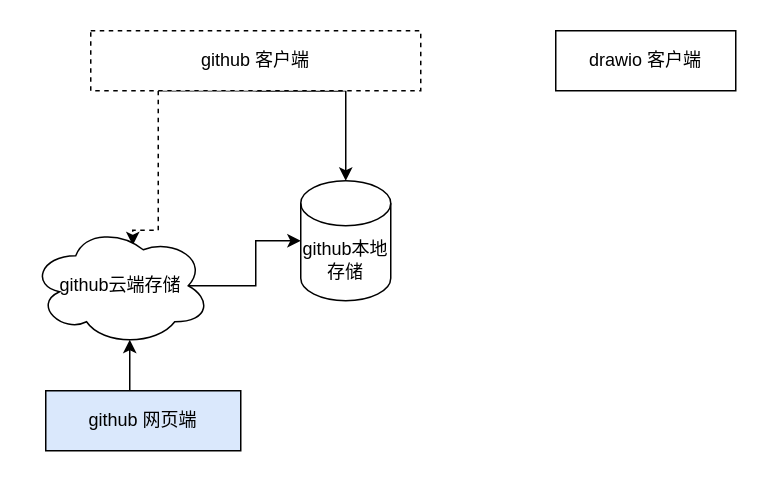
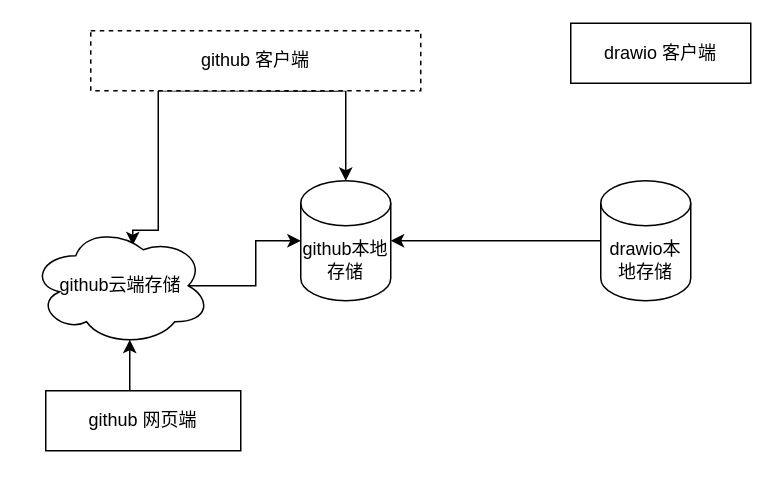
  <mxCell id="0" />
  <mxCell id="1" parent="0" />
  <mxCell id="2" style="edgeStyle=orthogonalEdgeStyle;rounded=0;orthogonalLoop=1;jettySize=auto;html=1;exitX=0.5;exitY=1;exitDx=0;exitDy=0;" edge="1" parent="1" source="4" target="5"><mxGeometry relative="1" as="geometry"><Array as="points"><mxPoint x="230" y="60" /></Array></mxGeometry></mxCell>
- <mxCell id="3" style="edgeStyle=orthogonalEdgeStyle;rounded=0;orthogonalLoop=1;jettySize=auto;html=1;exitX=0.75;exitY=1;exitDx=0;exitDy=0;entryX=0.567;entryY=0.163;entryDx=0;entryDy=0;entryPerimeter=0;dashed=1;" edge="1" parent="1" source="4" target="10"><mxGeometry relative="1" as="geometry"><mxPoint x="110" y="136" as="targetPoint" /><Array as="points"><mxPoint x="105" y="60" /><mxPoint x="105" y="153" /></Array></mxGeometry></mxCell>
+ <mxCell id="3" style="edgeStyle=orthogonalEdgeStyle;rounded=0;orthogonalLoop=1;jettySize=auto;html=1;exitX=0.75;exitY=1;exitDx=0;exitDy=0;entryX=0.567;entryY=0.163;entryDx=0;entryDy=0;entryPerimeter=0;" edge="1" parent="1" source="4" target="10"><mxGeometry relative="1" as="geometry"><mxPoint x="110" y="136" as="targetPoint" /><Array as="points"><mxPoint x="105" y="60" /><mxPoint x="105" y="153" /></Array></mxGeometry></mxCell>
  <mxCell id="4" value="github 客户端" style="rounded=0;whiteSpace=wrap;html=1;dashed=1;" vertex="1" parent="1"><mxGeometry x="60" y="20" width="220" height="40" as="geometry" /></mxCell>
  <mxCell id="5" value="&lt;span&gt;github本地存储&lt;/span&gt;" style="shape=cylinder3;whiteSpace=wrap;html=1;boundedLbl=1;backgroundOutline=1;size=15;" vertex="1" parent="1"><mxGeometry x="200" y="120" width="60" height="80" as="geometry" /></mxCell>
- <mxCell id="6" value="drawio 客户端" style="rounded=0;whiteSpace=wrap;html=1;" vertex="1" parent="1"><mxGeometry x="370" y="20" width="120" height="40" as="geometry" /></mxCell>
+ <mxCell id="6" value="drawio 客户端" style="rounded=0;whiteSpace=wrap;html=1;" vertex="1" parent="1"><mxGeometry x="380" y="15" width="120" height="40" as="geometry" /></mxCell>
+ <mxCell id="7" style="edgeStyle=orthogonalEdgeStyle;rounded=0;orthogonalLoop=1;jettySize=auto;html=1;entryX=1;entryY=0.5;entryDx=0;entryDy=0;entryPerimeter=0;" edge="1" parent="1" source="8" target="5"><mxGeometry relative="1" as="geometry" /></mxCell>
+ <mxCell id="8" value="drawio本地存储" style="shape=cylinder3;whiteSpace=wrap;html=1;boundedLbl=1;backgroundOutline=1;size=15;" vertex="1" parent="1"><mxGeometry x="400" y="120" width="60" height="80" as="geometry" /></mxCell>
  <mxCell id="9" style="edgeStyle=orthogonalEdgeStyle;rounded=0;orthogonalLoop=1;jettySize=auto;html=1;exitX=0.875;exitY=0.5;exitDx=0;exitDy=0;exitPerimeter=0;" edge="1" parent="1" source="10" target="5"><mxGeometry relative="1" as="geometry" /></mxCell>
  <mxCell id="10" value="&lt;span&gt;github云端存储&lt;/span&gt;" style="ellipse;shape=cloud;whiteSpace=wrap;html=1;" vertex="1" parent="1"><mxGeometry x="20" y="150" width="120" height="80" as="geometry" /></mxCell>
  <mxCell id="11" style="edgeStyle=orthogonalEdgeStyle;rounded=0;orthogonalLoop=1;jettySize=auto;html=1;exitX=0.5;exitY=0;exitDx=0;exitDy=0;entryX=0.55;entryY=0.95;entryDx=0;entryDy=0;entryPerimeter=0;" edge="1" parent="1" source="12" target="10"><mxGeometry relative="1" as="geometry" /></mxCell>
- <mxCell id="12" value="github 网页端" style="rounded=0;whiteSpace=wrap;html=1;fillColor=#dae8fc;" vertex="1" parent="1"><mxGeometry x="30" y="260" width="130" height="40" as="geometry" /></mxCell>
+ <mxCell id="12" value="github 网页端" style="rounded=0;whiteSpace=wrap;html=1;" vertex="1" parent="1"><mxGeometry x="30" y="260" width="130" height="40" as="geometry" /></mxCell>
